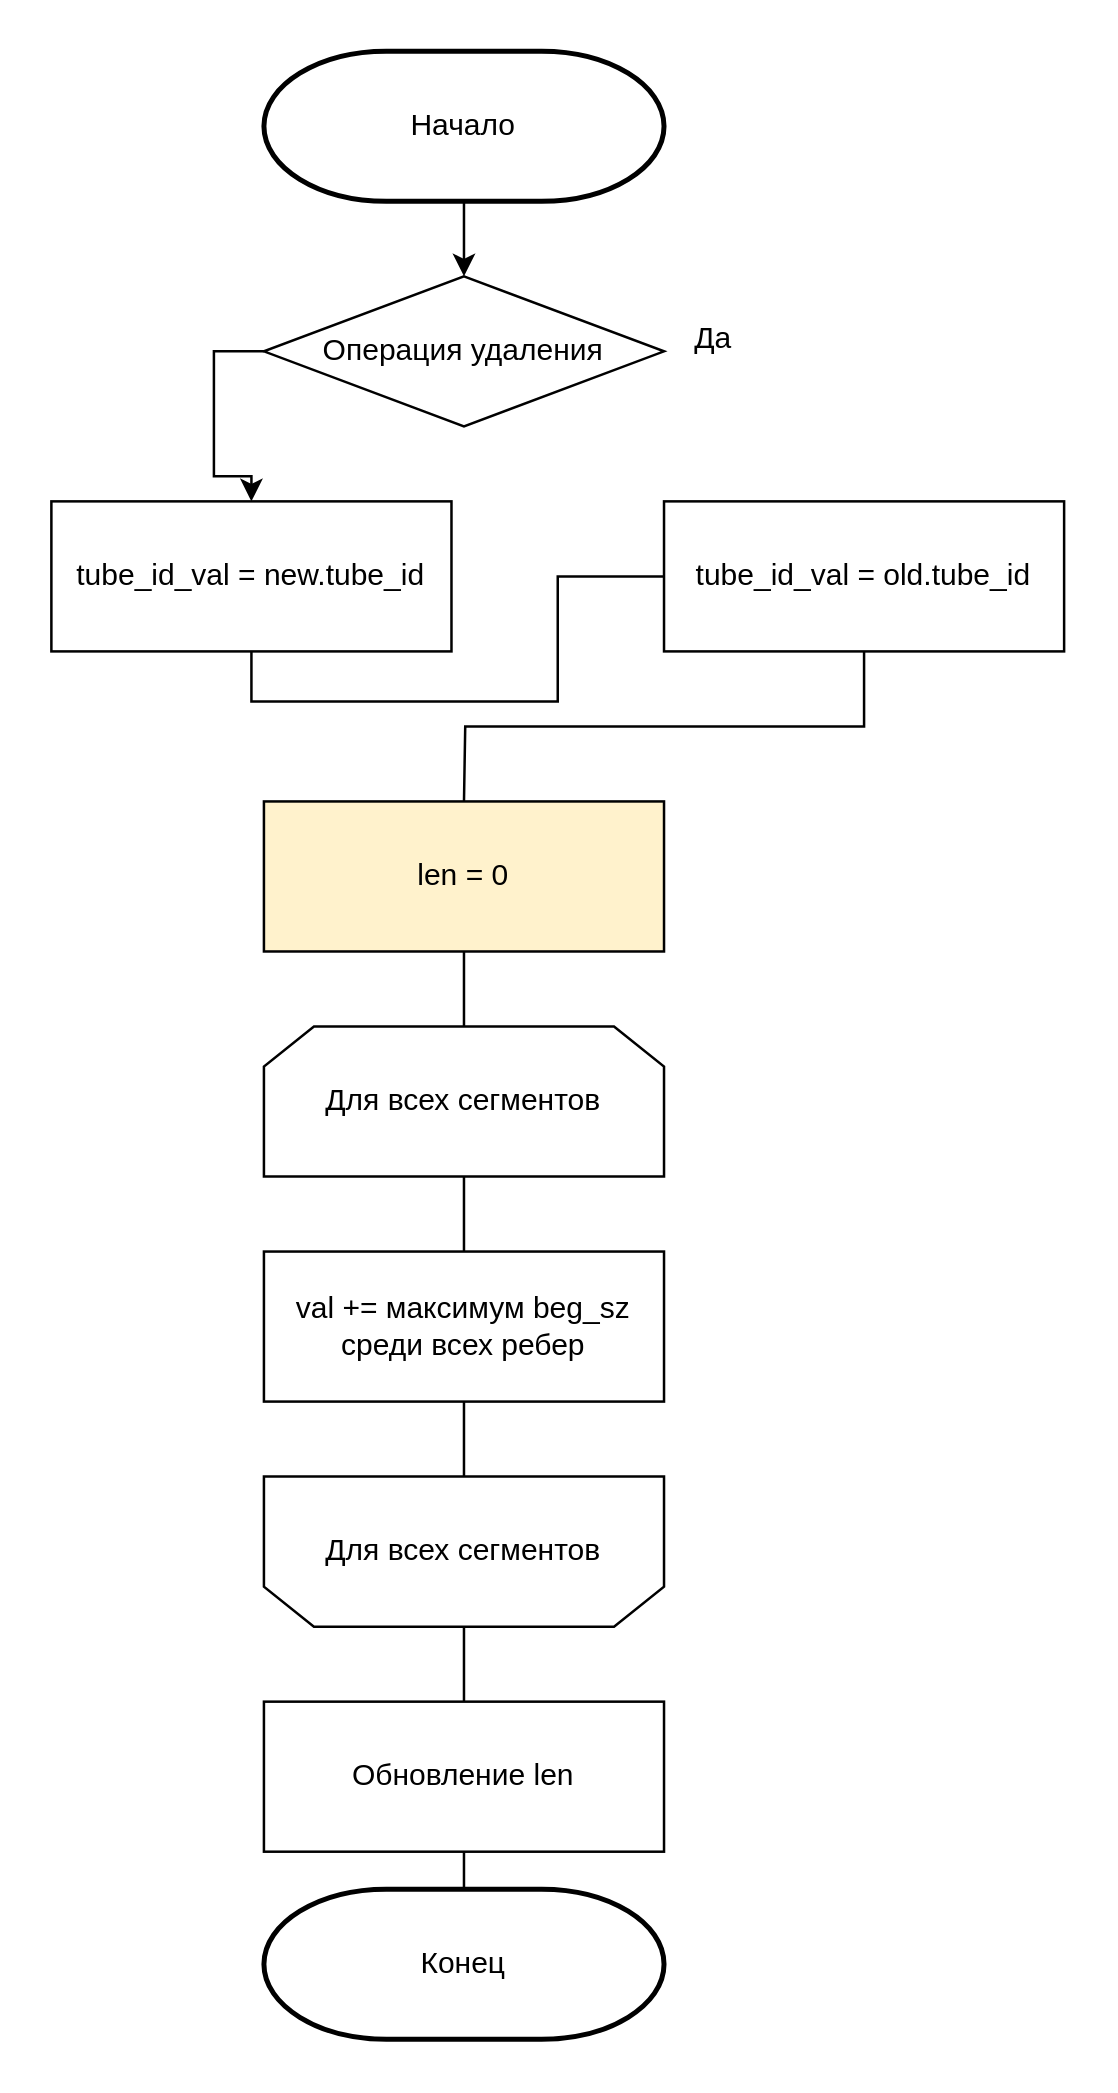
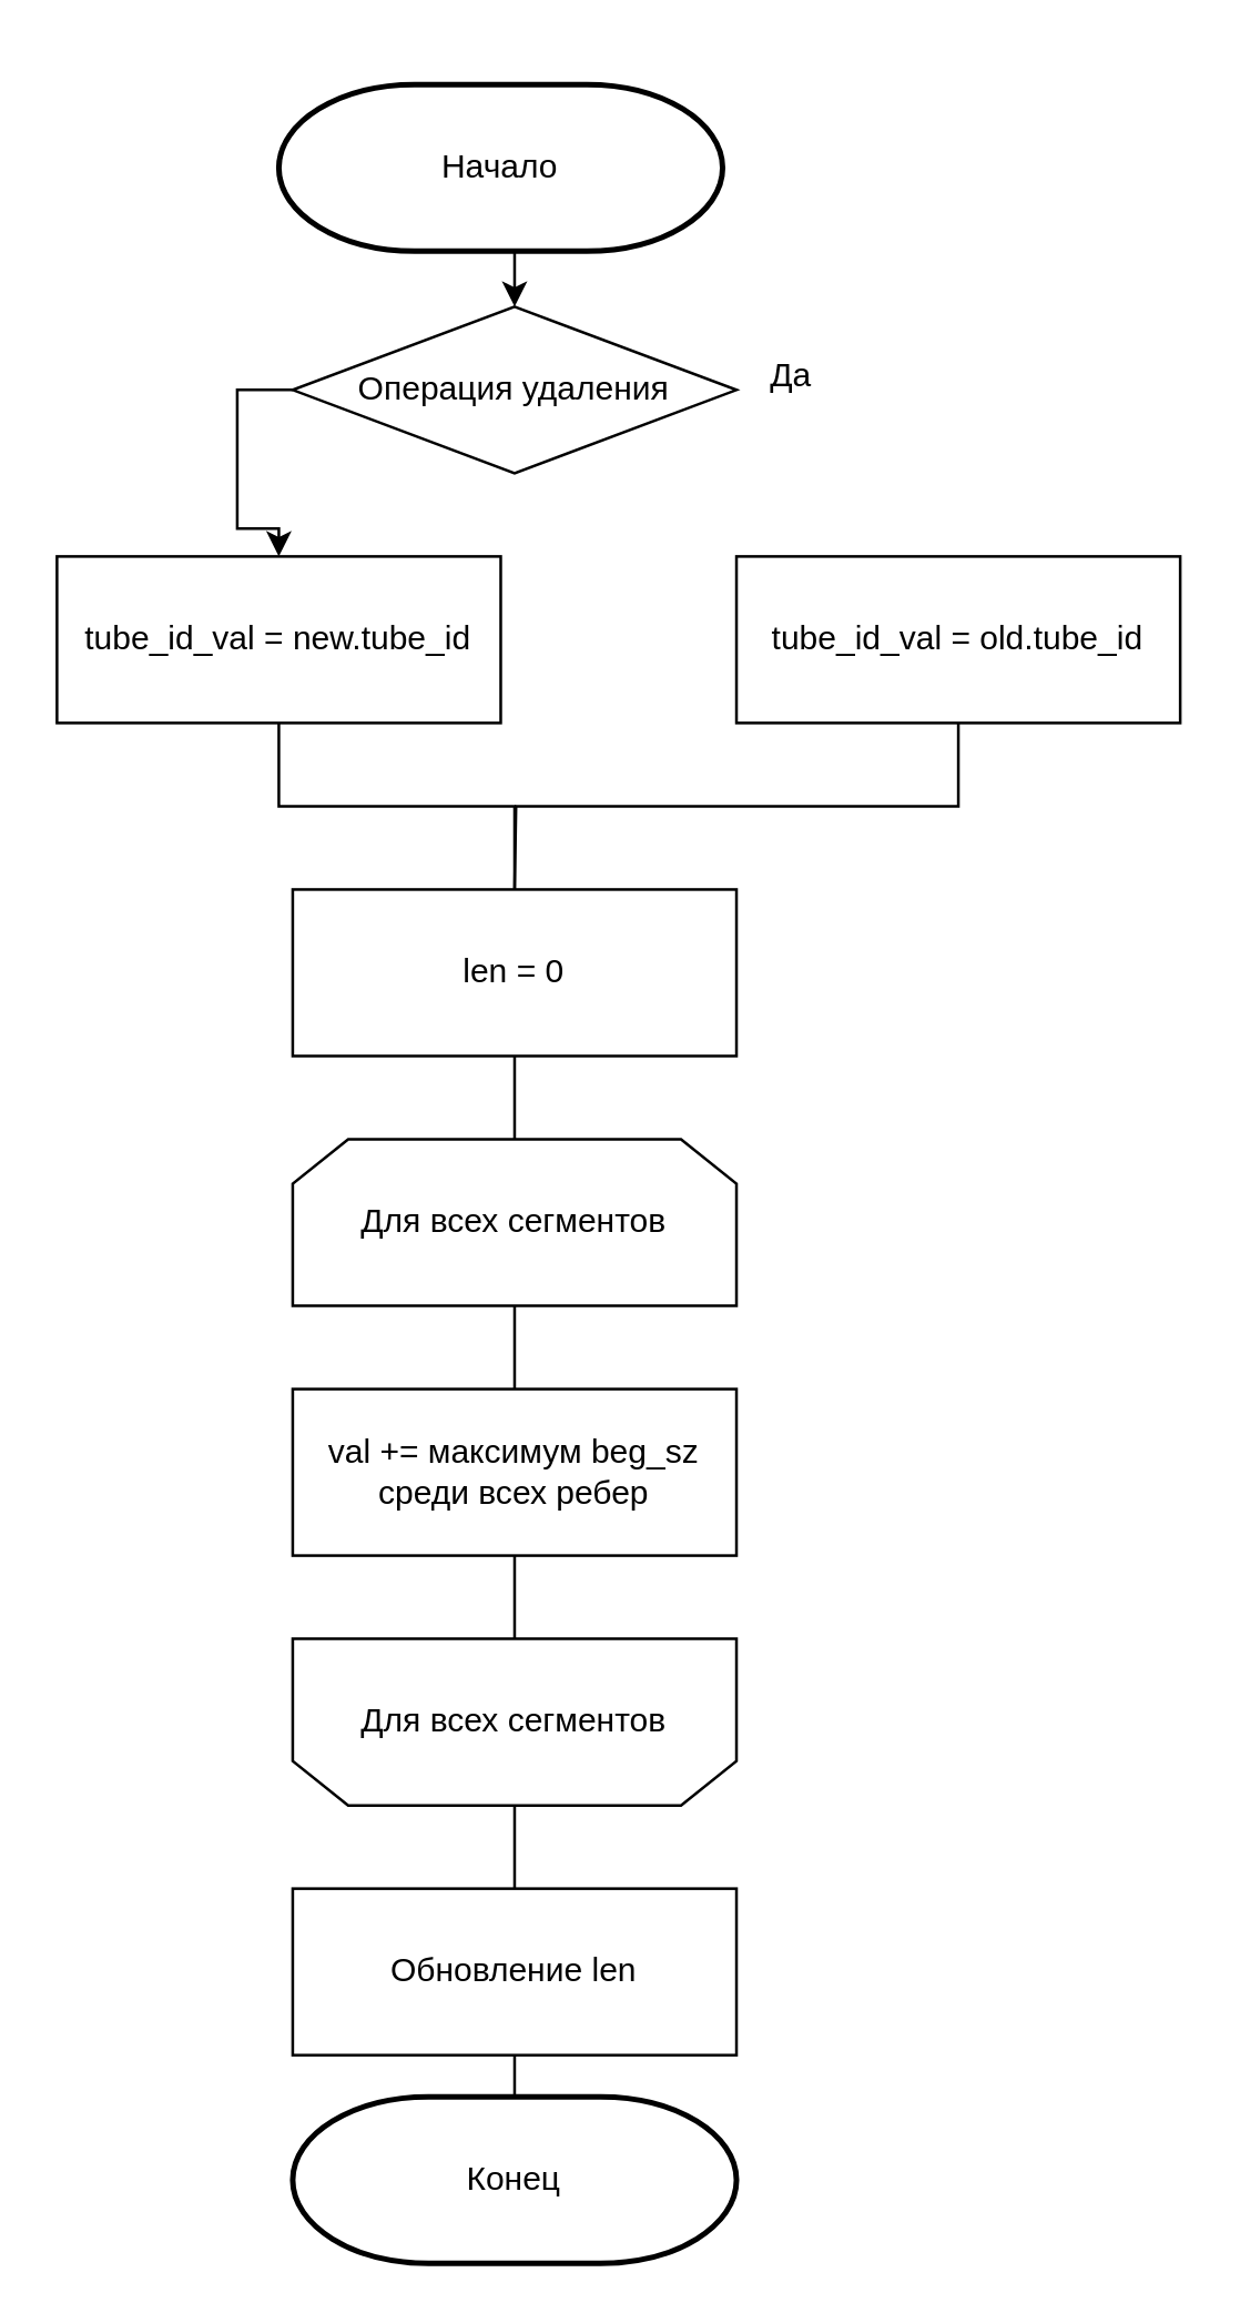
  <mxCell id="0" />
  <mxCell id="1" parent="0" />
  <mxCell id="2" style="edgeStyle=orthogonalEdgeStyle;rounded=0;orthogonalLoop=1;jettySize=auto;html=1;exitX=0.5;exitY=1;exitDx=0;exitDy=0;exitPerimeter=0;entryX=0.5;entryY=0;entryDx=0;entryDy=0;endArrow=classic;startFill=0;" parent="1" source="3" target="8" edge="1"><mxGeometry relative="1" as="geometry" /></mxCell>
- <mxCell id="3" value="Начало" style="strokeWidth=2;html=1;shape=mxgraph.flowchart.terminator;whiteSpace=wrap;" parent="1" vertex="1"><mxGeometry x="105" y="20" width="160" height="60" as="geometry" /></mxCell>
+ <mxCell id="3" value="Начало" style="strokeWidth=2;html=1;shape=mxgraph.flowchart.terminator;whiteSpace=wrap;" parent="1" vertex="1"><mxGeometry x="100" y="30" width="160" height="60" as="geometry" /></mxCell>
  <mxCell id="4" value="Конец" style="strokeWidth=2;html=1;shape=mxgraph.flowchart.terminator;whiteSpace=wrap;" parent="1" vertex="1"><mxGeometry x="105" y="755" width="160" height="60" as="geometry" /></mxCell>
  <mxCell id="5" style="edgeStyle=orthogonalEdgeStyle;rounded=0;orthogonalLoop=1;jettySize=auto;html=1;exitX=0.5;exitY=1;exitDx=0;exitDy=0;endArrow=none;startFill=0;" parent="1" source="6" edge="1"><mxGeometry relative="1" as="geometry"><mxPoint x="185" y="320" as="targetPoint" /></mxGeometry></mxCell>
  <mxCell id="6" value="tube_id_val = old.tube_id" style="rounded=0;whiteSpace=wrap;html=1;" parent="1" vertex="1"><mxGeometry x="265" y="200" width="160" height="60" as="geometry" /></mxCell>
  <mxCell id="7" style="edgeStyle=orthogonalEdgeStyle;rounded=0;orthogonalLoop=1;jettySize=auto;html=1;exitX=0;exitY=0.5;exitDx=0;exitDy=0;entryX=0.5;entryY=0;entryDx=0;entryDy=0;" parent="1" source="8" target="10" edge="1"><mxGeometry relative="1" as="geometry" /></mxCell>
  <mxCell id="8" value="Операция удаления" style="rhombus;whiteSpace=wrap;html=1;" parent="1" vertex="1"><mxGeometry x="105" y="110" width="160" height="60" as="geometry" /></mxCell>
- <mxCell id="9" style="edgeStyle=orthogonalEdgeStyle;rounded=0;orthogonalLoop=1;jettySize=auto;html=1;exitX=0.5;exitY=1;exitDx=0;exitDy=0;endArrow=none;startFill=0;" parent="1" source="10" target="6" edge="1"><mxGeometry relative="1" as="geometry" /></mxCell>
+ <mxCell id="9" style="edgeStyle=orthogonalEdgeStyle;rounded=0;orthogonalLoop=1;jettySize=auto;html=1;exitX=0.5;exitY=1;exitDx=0;exitDy=0;entryX=0.5;entryY=0;entryDx=0;entryDy=0;endArrow=none;startFill=0;" parent="1" source="10" target="18" edge="1"><mxGeometry relative="1" as="geometry" /></mxCell>
  <mxCell id="10" value="tube_id_val = new.tube_id" style="rounded=0;whiteSpace=wrap;html=1;" parent="1" vertex="1"><mxGeometry x="20" y="200" width="160" height="60" as="geometry" /></mxCell>
  <mxCell id="11" value="&lt;div&gt;&lt;br&gt;&lt;/div&gt;&lt;div&gt;&lt;br&gt;&lt;/div&gt;" style="edgeStyle=orthogonalEdgeStyle;rounded=0;orthogonalLoop=1;jettySize=auto;html=1;exitX=0.5;exitY=1;exitDx=0;exitDy=0;entryX=0.5;entryY=0;entryDx=0;entryDy=0;endArrow=none;startFill=0;" parent="1" source="12" target="16" edge="1"><mxGeometry relative="1" as="geometry" /></mxCell>
  <mxCell id="12" value="Для всех сегментов" style="shape=loopLimit;whiteSpace=wrap;html=1;" parent="1" vertex="1"><mxGeometry x="105" y="410" width="160" height="60" as="geometry" /></mxCell>
  <mxCell id="13" style="edgeStyle=orthogonalEdgeStyle;rounded=0;orthogonalLoop=1;jettySize=auto;html=1;exitX=0.5;exitY=1;exitDx=0;exitDy=0;entryX=0.5;entryY=0;entryDx=0;entryDy=0;endArrow=none;startFill=0;" parent="1" source="14" target="19" edge="1"><mxGeometry relative="1" as="geometry" /></mxCell>
  <mxCell id="14" value="Для всех сегментов" style="shape=loopLimit;whiteSpace=wrap;html=1;rotation=0;flipH=1;flipV=1;" parent="1" vertex="1"><mxGeometry x="105" y="590" width="160" height="60" as="geometry" /></mxCell>
  <mxCell id="15" style="edgeStyle=orthogonalEdgeStyle;rounded=0;orthogonalLoop=1;jettySize=auto;html=1;exitX=0.5;exitY=1;exitDx=0;exitDy=0;entryX=0.5;entryY=0;entryDx=0;entryDy=0;endArrow=none;startFill=0;" parent="1" source="16" target="14" edge="1"><mxGeometry relative="1" as="geometry" /></mxCell>
  <mxCell id="16" value="val += максимум&amp;nbsp;beg_sz среди всех ребер" style="rounded=0;whiteSpace=wrap;html=1;" parent="1" vertex="1"><mxGeometry x="105" y="500" width="160" height="60" as="geometry" /></mxCell>
  <mxCell id="17" style="edgeStyle=orthogonalEdgeStyle;rounded=0;orthogonalLoop=1;jettySize=auto;html=1;exitX=0.5;exitY=1;exitDx=0;exitDy=0;entryX=0.5;entryY=0;entryDx=0;entryDy=0;endArrow=none;startFill=0;" parent="1" source="18" target="12" edge="1"><mxGeometry relative="1" as="geometry" /></mxCell>
- <mxCell id="18" value="len = 0" style="rounded=0;whiteSpace=wrap;html=1;fillColor=#fff2cc;" parent="1" vertex="1"><mxGeometry x="105" y="320" width="160" height="60" as="geometry" /></mxCell>
+ <mxCell id="18" value="len = 0" style="rounded=0;whiteSpace=wrap;html=1;" parent="1" vertex="1"><mxGeometry x="105" y="320" width="160" height="60" as="geometry" /></mxCell>
  <mxCell id="19" value="Обновление len" style="rounded=0;whiteSpace=wrap;html=1;" parent="1" vertex="1"><mxGeometry x="105" y="680" width="160" height="60" as="geometry" /></mxCell>
  <mxCell id="20" style="edgeStyle=orthogonalEdgeStyle;rounded=0;orthogonalLoop=1;jettySize=auto;html=1;exitX=0.5;exitY=1;exitDx=0;exitDy=0;entryX=0.5;entryY=0;entryDx=0;entryDy=0;entryPerimeter=0;endArrow=none;startFill=0;" parent="1" source="19" target="4" edge="1"><mxGeometry relative="1" as="geometry" /></mxCell>
  <mxCell id="21" value="Да" style="text;html=1;align=center;verticalAlign=middle;whiteSpace=wrap;rounded=0;" vertex="1" parent="1"><mxGeometry x="255" y="120" width="60" height="30" as="geometry" /></mxCell>
